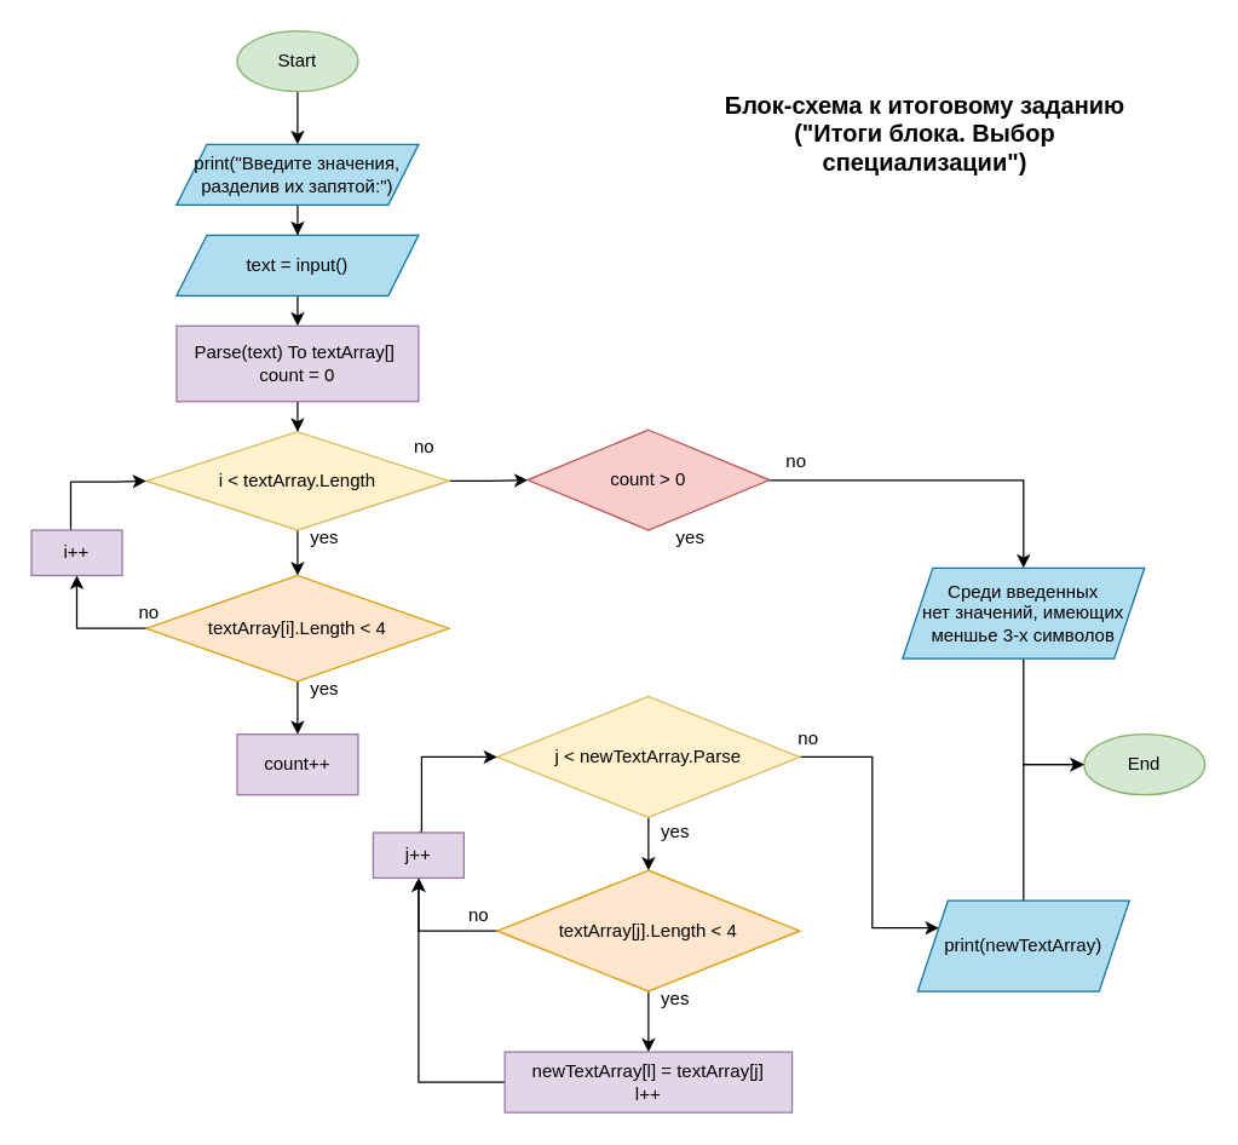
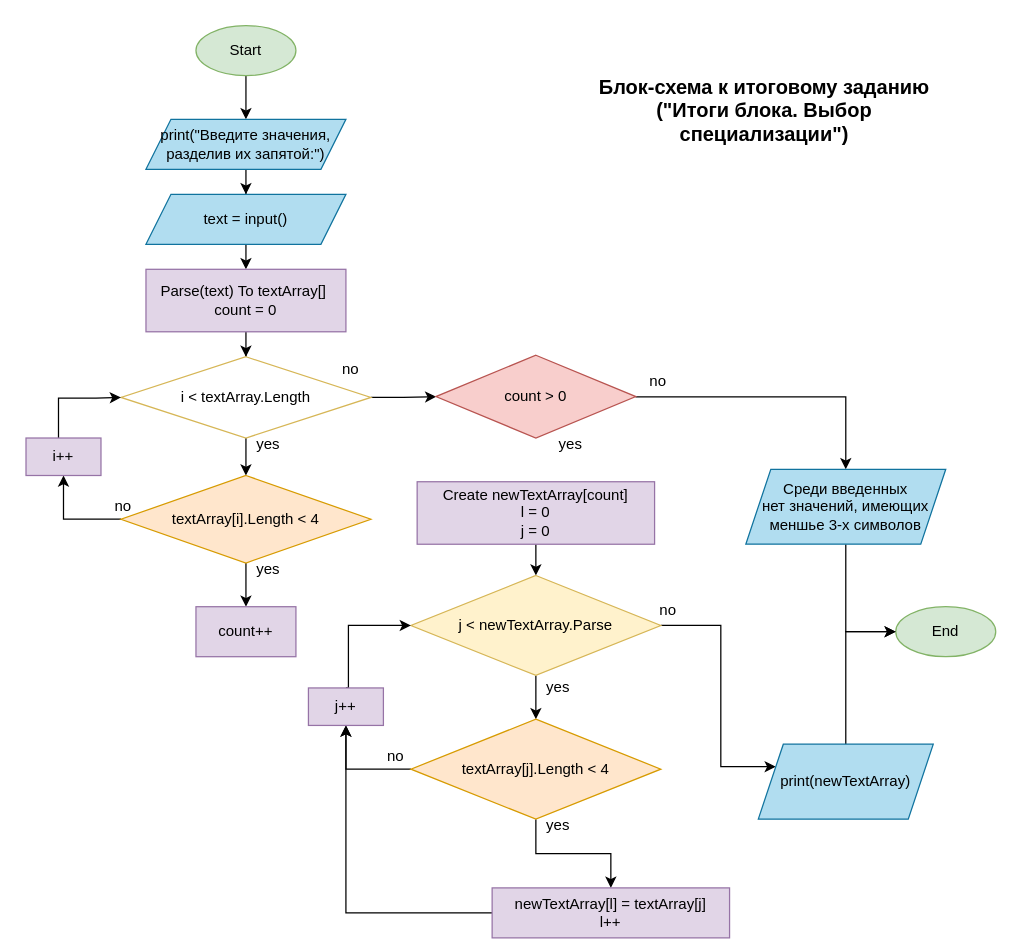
  <mxCell id="0" />
  <mxCell id="1" parent="0" />
  <mxCell id="2" style="edgeStyle=orthogonalEdgeStyle;rounded=0;orthogonalLoop=1;jettySize=auto;html=1;exitX=0.5;exitY=1;exitDx=0;exitDy=0;entryX=0.5;entryY=0;entryDx=0;entryDy=0;" parent="1" source="3" target="6" edge="1"><mxGeometry relative="1" as="geometry" /></mxCell>
  <mxCell id="3" value="Start" style="ellipse;whiteSpace=wrap;html=1;fillColor=#d5e8d4;strokeColor=#82b366;" parent="1" vertex="1"><mxGeometry x="156" y="20" width="80" height="40" as="geometry" /></mxCell>
  <mxCell id="4" value="End" style="ellipse;whiteSpace=wrap;html=1;fillColor=#d5e8d4;strokeColor=#82b366;" parent="1" vertex="1"><mxGeometry x="716" y="485" width="80" height="40" as="geometry" /></mxCell>
  <mxCell id="5" style="edgeStyle=orthogonalEdgeStyle;rounded=0;orthogonalLoop=1;jettySize=auto;html=1;exitX=0.5;exitY=1;exitDx=0;exitDy=0;" parent="1" source="6" target="8" edge="1"><mxGeometry relative="1" as="geometry" /></mxCell>
  <mxCell id="6" value="print(&quot;Введите значения, &lt;br&gt;разделив их запятой:&quot;)" style="shape=parallelogram;perimeter=parallelogramPerimeter;whiteSpace=wrap;html=1;fixedSize=1;fillColor=#b1ddf0;strokeColor=#10739e;" parent="1" vertex="1"><mxGeometry x="116" y="95" width="160" height="40" as="geometry" /></mxCell>
  <mxCell id="7" style="edgeStyle=orthogonalEdgeStyle;rounded=0;orthogonalLoop=1;jettySize=auto;html=1;exitX=0.5;exitY=1;exitDx=0;exitDy=0;entryX=0.5;entryY=0;entryDx=0;entryDy=0;" parent="1" source="8" target="10" edge="1"><mxGeometry relative="1" as="geometry" /></mxCell>
  <mxCell id="8" value="text = input()" style="shape=parallelogram;perimeter=parallelogramPerimeter;whiteSpace=wrap;html=1;fixedSize=1;fillColor=#b1ddf0;strokeColor=#10739e;" parent="1" vertex="1"><mxGeometry x="116" y="155" width="160" height="40" as="geometry" /></mxCell>
  <mxCell id="9" value="" style="edgeStyle=orthogonalEdgeStyle;rounded=0;orthogonalLoop=1;jettySize=auto;html=1;" parent="1" source="10" target="13" edge="1"><mxGeometry relative="1" as="geometry" /></mxCell>
  <mxCell id="10" value="Parse(text) To textArray[]&amp;nbsp;&lt;br&gt;count = 0" style="whiteSpace=wrap;html=1;fillColor=#e1d5e7;strokeColor=#9673a6;" parent="1" vertex="1"><mxGeometry x="116" y="215" width="160" height="50" as="geometry" /></mxCell>
  <mxCell id="11" style="edgeStyle=orthogonalEdgeStyle;rounded=0;orthogonalLoop=1;jettySize=auto;html=1;exitX=0.5;exitY=1;exitDx=0;exitDy=0;" parent="1" source="13" target="16" edge="1"><mxGeometry relative="1" as="geometry" /></mxCell>
  <mxCell id="12" style="edgeStyle=orthogonalEdgeStyle;rounded=0;orthogonalLoop=1;jettySize=auto;html=1;" edge="1" parent="1" source="13" target="44"><mxGeometry relative="1" as="geometry" /></mxCell>
- <mxCell id="13" value="i &amp;lt; textArray.Length" style="rhombus;whiteSpace=wrap;html=1;fillColor=#fff2cc;strokeColor=#d6b656;" parent="1" vertex="1"><mxGeometry x="96" y="285" width="200" height="65" as="geometry" /></mxCell>
+ <mxCell id="13" value="i &amp;lt; textArray.Length" style="rhombus;whiteSpace=wrap;html=1;fillColor=#ffffff;strokeColor=#d6b656;" parent="1" vertex="1"><mxGeometry x="96" y="285" width="200" height="65" as="geometry" /></mxCell>
  <mxCell id="14" value="" style="edgeStyle=orthogonalEdgeStyle;rounded=0;orthogonalLoop=1;jettySize=auto;html=1;" parent="1" source="16" target="17" edge="1"><mxGeometry relative="1" as="geometry" /></mxCell>
  <mxCell id="15" style="edgeStyle=orthogonalEdgeStyle;rounded=0;orthogonalLoop=1;jettySize=auto;html=1;entryX=0.5;entryY=1;entryDx=0;entryDy=0;" parent="1" source="16" target="33" edge="1"><mxGeometry relative="1" as="geometry" /></mxCell>
  <mxCell id="16" value="textArray[i].Length &amp;lt; 4" style="rhombus;whiteSpace=wrap;html=1;fillColor=#ffe6cc;strokeColor=#d79b00;" parent="1" vertex="1"><mxGeometry x="96" y="380" width="200" height="70" as="geometry" /></mxCell>
  <mxCell id="17" value="count++" style="whiteSpace=wrap;html=1;fillColor=#e1d5e7;strokeColor=#9673a6;" parent="1" vertex="1"><mxGeometry x="156" y="485" width="80" height="40" as="geometry" /></mxCell>
  <mxCell id="18" value="yes" style="text;html=1;strokeColor=none;fillColor=none;align=center;verticalAlign=middle;whiteSpace=wrap;rounded=0;" parent="1" vertex="1"><mxGeometry x="196" y="350" width="36" height="10" as="geometry" /></mxCell>
  <mxCell id="19" value="yes" style="text;html=1;strokeColor=none;fillColor=none;align=center;verticalAlign=middle;whiteSpace=wrap;rounded=0;" parent="1" vertex="1"><mxGeometry x="196" y="450" width="36" height="10" as="geometry" /></mxCell>
  <mxCell id="20" value="no" style="text;html=1;strokeColor=none;fillColor=none;align=center;verticalAlign=middle;whiteSpace=wrap;rounded=0;" parent="1" vertex="1"><mxGeometry x="262" y="290" width="36" height="10" as="geometry" /></mxCell>
  <mxCell id="21" value="no" style="text;html=1;strokeColor=none;fillColor=none;align=center;verticalAlign=middle;whiteSpace=wrap;rounded=0;" parent="1" vertex="1"><mxGeometry x="80" y="400" width="36" height="10" as="geometry" /></mxCell>
+ <mxCell id="22" style="edgeStyle=orthogonalEdgeStyle;rounded=0;orthogonalLoop=1;jettySize=auto;html=1;" parent="1" source="23" target="26" edge="1"><mxGeometry relative="1" as="geometry" /></mxCell>
+ <mxCell id="23" value="Create newTextArray[count]&lt;br&gt;l = 0&lt;br&gt;j = 0" style="rounded=0;whiteSpace=wrap;html=1;fillColor=#e1d5e7;strokeColor=#9673a6;" parent="1" vertex="1"><mxGeometry x="333" y="385" width="190" height="50" as="geometry" /></mxCell>
  <mxCell id="24" style="edgeStyle=orthogonalEdgeStyle;rounded=0;orthogonalLoop=1;jettySize=auto;html=1;" parent="1" source="26" target="29" edge="1"><mxGeometry relative="1" as="geometry" /></mxCell>
  <mxCell id="25" value="" style="edgeStyle=orthogonalEdgeStyle;rounded=0;orthogonalLoop=1;jettySize=auto;html=1;exitX=1;exitY=0.5;exitDx=0;exitDy=0;" parent="1" source="26" edge="1" target="41"><mxGeometry relative="1" as="geometry"><mxPoint x="732" y="847.5" as="targetPoint" /><Array as="points"><mxPoint x="576" y="500" /><mxPoint x="576" y="613" /></Array></mxGeometry></mxCell>
  <mxCell id="26" value="j &amp;lt; newTextArray.Parse" style="rhombus;whiteSpace=wrap;html=1;rounded=0;fillColor=#fff2cc;strokeColor=#d6b656;" parent="1" vertex="1"><mxGeometry x="328" y="460" width="200" height="80" as="geometry" /></mxCell>
  <mxCell id="27" value="" style="edgeStyle=orthogonalEdgeStyle;rounded=0;orthogonalLoop=1;jettySize=auto;html=1;" parent="1" source="29" target="31" edge="1"><mxGeometry relative="1" as="geometry" /></mxCell>
  <mxCell id="28" style="edgeStyle=orthogonalEdgeStyle;rounded=0;orthogonalLoop=1;jettySize=auto;html=1;exitX=0;exitY=0.5;exitDx=0;exitDy=0;entryX=0.5;entryY=1;entryDx=0;entryDy=0;" parent="1" source="29" target="35" edge="1"><mxGeometry relative="1" as="geometry" /></mxCell>
  <mxCell id="29" value="textArray[j].Length &amp;lt; 4" style="rhombus;whiteSpace=wrap;html=1;rounded=0;fillColor=#ffe6cc;strokeColor=#d79b00;" parent="1" vertex="1"><mxGeometry x="328" y="575" width="200" height="80" as="geometry" /></mxCell>
  <mxCell id="30" value="" style="edgeStyle=orthogonalEdgeStyle;rounded=0;orthogonalLoop=1;jettySize=auto;html=1;" parent="1" source="31" target="35" edge="1"><mxGeometry relative="1" as="geometry" /></mxCell>
- <mxCell id="31" value="newTextArray[l] = textArray[j]&lt;br&gt;l++" style="whiteSpace=wrap;html=1;rounded=0;fillColor=#e1d5e7;strokeColor=#9673a6;" parent="1" vertex="1"><mxGeometry x="333" y="695" width="190" height="40" as="geometry" /></mxCell>
+ <mxCell id="31" value="newTextArray[l] = textArray[j]&lt;br&gt;l++" style="whiteSpace=wrap;html=1;rounded=0;fillColor=#e1d5e7;strokeColor=#9673a6;" parent="1" vertex="1"><mxGeometry x="393" y="710" width="190" height="40" as="geometry" /></mxCell>
  <mxCell id="32" style="edgeStyle=orthogonalEdgeStyle;rounded=0;orthogonalLoop=1;jettySize=auto;html=1;entryX=0;entryY=0.5;entryDx=0;entryDy=0;" parent="1" source="33" target="13" edge="1"><mxGeometry relative="1" as="geometry"><Array as="points"><mxPoint x="46" y="318" /><mxPoint x="76" y="318" /></Array></mxGeometry></mxCell>
  <mxCell id="33" value="i++" style="rounded=0;whiteSpace=wrap;html=1;fillColor=#e1d5e7;strokeColor=#9673a6;" parent="1" vertex="1"><mxGeometry x="20" y="350" width="60" height="30" as="geometry" /></mxCell>
  <mxCell id="34" style="edgeStyle=orthogonalEdgeStyle;rounded=0;orthogonalLoop=1;jettySize=auto;html=1;entryX=0;entryY=0.5;entryDx=0;entryDy=0;exitX=0.5;exitY=0;exitDx=0;exitDy=0;" parent="1" source="35" target="26" edge="1"><mxGeometry relative="1" as="geometry"><Array as="points"><mxPoint x="278" y="550" /><mxPoint x="278" y="500" /></Array></mxGeometry></mxCell>
  <mxCell id="35" value="j++" style="whiteSpace=wrap;html=1;rounded=0;fillColor=#e1d5e7;strokeColor=#9673a6;" parent="1" vertex="1"><mxGeometry x="246" y="550" width="60" height="30" as="geometry" /></mxCell>
  <mxCell id="36" value="yes" style="text;html=1;strokeColor=none;fillColor=none;align=center;verticalAlign=middle;whiteSpace=wrap;rounded=0;" parent="1" vertex="1"><mxGeometry x="428" y="545" width="36" height="10" as="geometry" /></mxCell>
  <mxCell id="37" value="yes" style="text;html=1;strokeColor=none;fillColor=none;align=center;verticalAlign=middle;whiteSpace=wrap;rounded=0;" parent="1" vertex="1"><mxGeometry x="428" y="655" width="36" height="10" as="geometry" /></mxCell>
  <mxCell id="38" value="no" style="text;html=1;strokeColor=none;fillColor=none;align=center;verticalAlign=middle;whiteSpace=wrap;rounded=0;" parent="1" vertex="1"><mxGeometry x="298" y="600" width="36" height="10" as="geometry" /></mxCell>
  <mxCell id="39" value="no" style="text;html=1;strokeColor=none;fillColor=none;align=center;verticalAlign=middle;whiteSpace=wrap;rounded=0;" parent="1" vertex="1"><mxGeometry x="516" y="482.5" width="36" height="10" as="geometry" /></mxCell>
  <mxCell id="40" style="edgeStyle=orthogonalEdgeStyle;rounded=0;orthogonalLoop=1;jettySize=auto;html=1;entryX=0;entryY=0.5;entryDx=0;entryDy=0;" parent="1" source="41" target="4" edge="1"><mxGeometry relative="1" as="geometry"><mxPoint x="666" y="565" as="targetPoint" /></mxGeometry></mxCell>
  <mxCell id="41" value="print(newTextArray)" style="shape=parallelogram;perimeter=parallelogramPerimeter;whiteSpace=wrap;html=1;fixedSize=1;fillColor=#b1ddf0;strokeColor=#10739e;" parent="1" vertex="1"><mxGeometry x="606" y="595" width="140" height="60" as="geometry" /></mxCell>
  <mxCell id="42" value="&lt;font style=&quot;font-size: 16px;&quot;&gt;&lt;b&gt;Блок-схема к итоговому заданию &lt;br&gt;(&quot;Итоги блока. Выбор специализации&quot;)&lt;/b&gt;&lt;/font&gt;" style="text;html=1;strokeColor=none;fillColor=none;align=center;verticalAlign=middle;whiteSpace=wrap;rounded=0;" parent="1" vertex="1"><mxGeometry x="456" y="65" width="310" height="45" as="geometry" /></mxCell>
  <mxCell id="43" style="edgeStyle=orthogonalEdgeStyle;rounded=0;orthogonalLoop=1;jettySize=auto;html=1;" edge="1" parent="1" source="44" target="46"><mxGeometry relative="1" as="geometry" /></mxCell>
  <mxCell id="44" value="count &amp;gt; 0" style="rhombus;whiteSpace=wrap;html=1;fillColor=#f8cecc;strokeColor=#b85450;" vertex="1" parent="1"><mxGeometry x="348" y="283.75" width="160" height="66.25" as="geometry" /></mxCell>
  <mxCell id="45" style="edgeStyle=orthogonalEdgeStyle;rounded=0;orthogonalLoop=1;jettySize=auto;html=1;entryX=0;entryY=0.5;entryDx=0;entryDy=0;" edge="1" parent="1" source="46" target="4"><mxGeometry relative="1" as="geometry" /></mxCell>
  <mxCell id="46" value="Среди введенных&lt;br&gt;нет значений, имеющих &lt;br&gt;меншье 3-х символов" style="shape=parallelogram;perimeter=parallelogramPerimeter;whiteSpace=wrap;html=1;fixedSize=1;fillColor=#b1ddf0;strokeColor=#10739e;" vertex="1" parent="1"><mxGeometry x="596" y="375" width="160" height="60" as="geometry" /></mxCell>
  <mxCell id="47" value="yes" style="text;html=1;strokeColor=none;fillColor=none;align=center;verticalAlign=middle;whiteSpace=wrap;rounded=0;" vertex="1" parent="1"><mxGeometry x="438" y="350" width="36" height="10" as="geometry" /></mxCell>
  <mxCell id="48" value="no" style="text;html=1;strokeColor=none;fillColor=none;align=center;verticalAlign=middle;whiteSpace=wrap;rounded=0;" vertex="1" parent="1"><mxGeometry x="508" y="300" width="36" height="10" as="geometry" /></mxCell>
